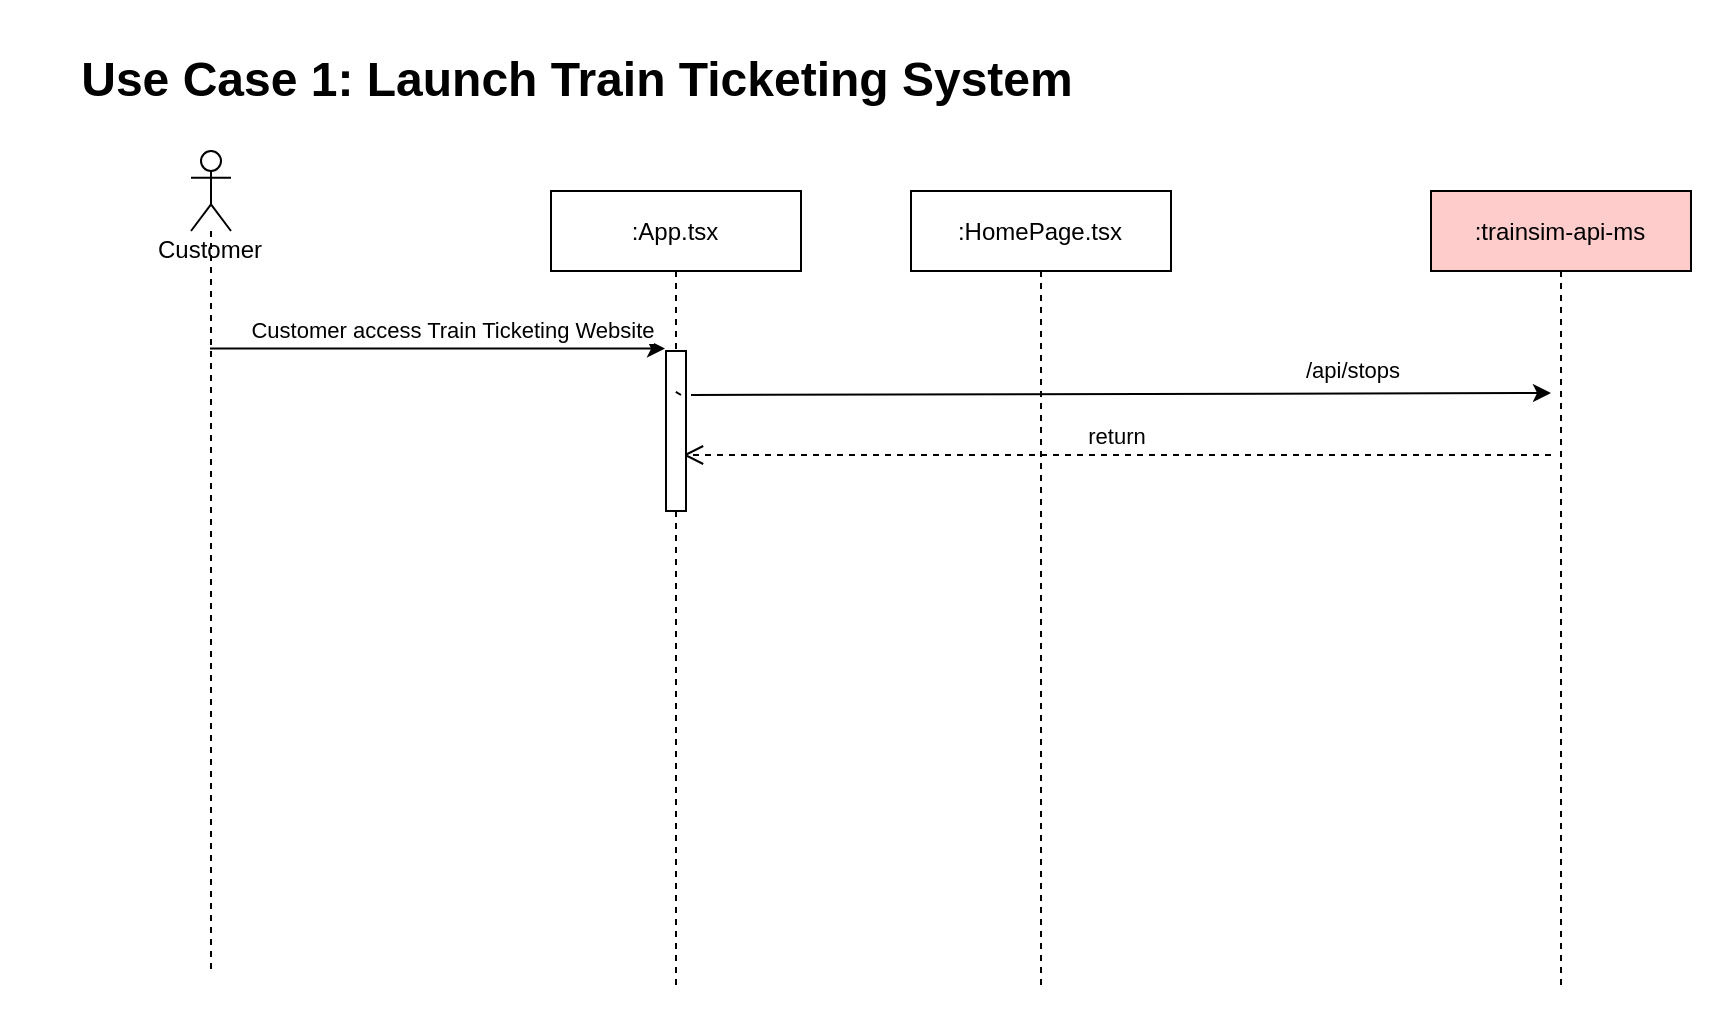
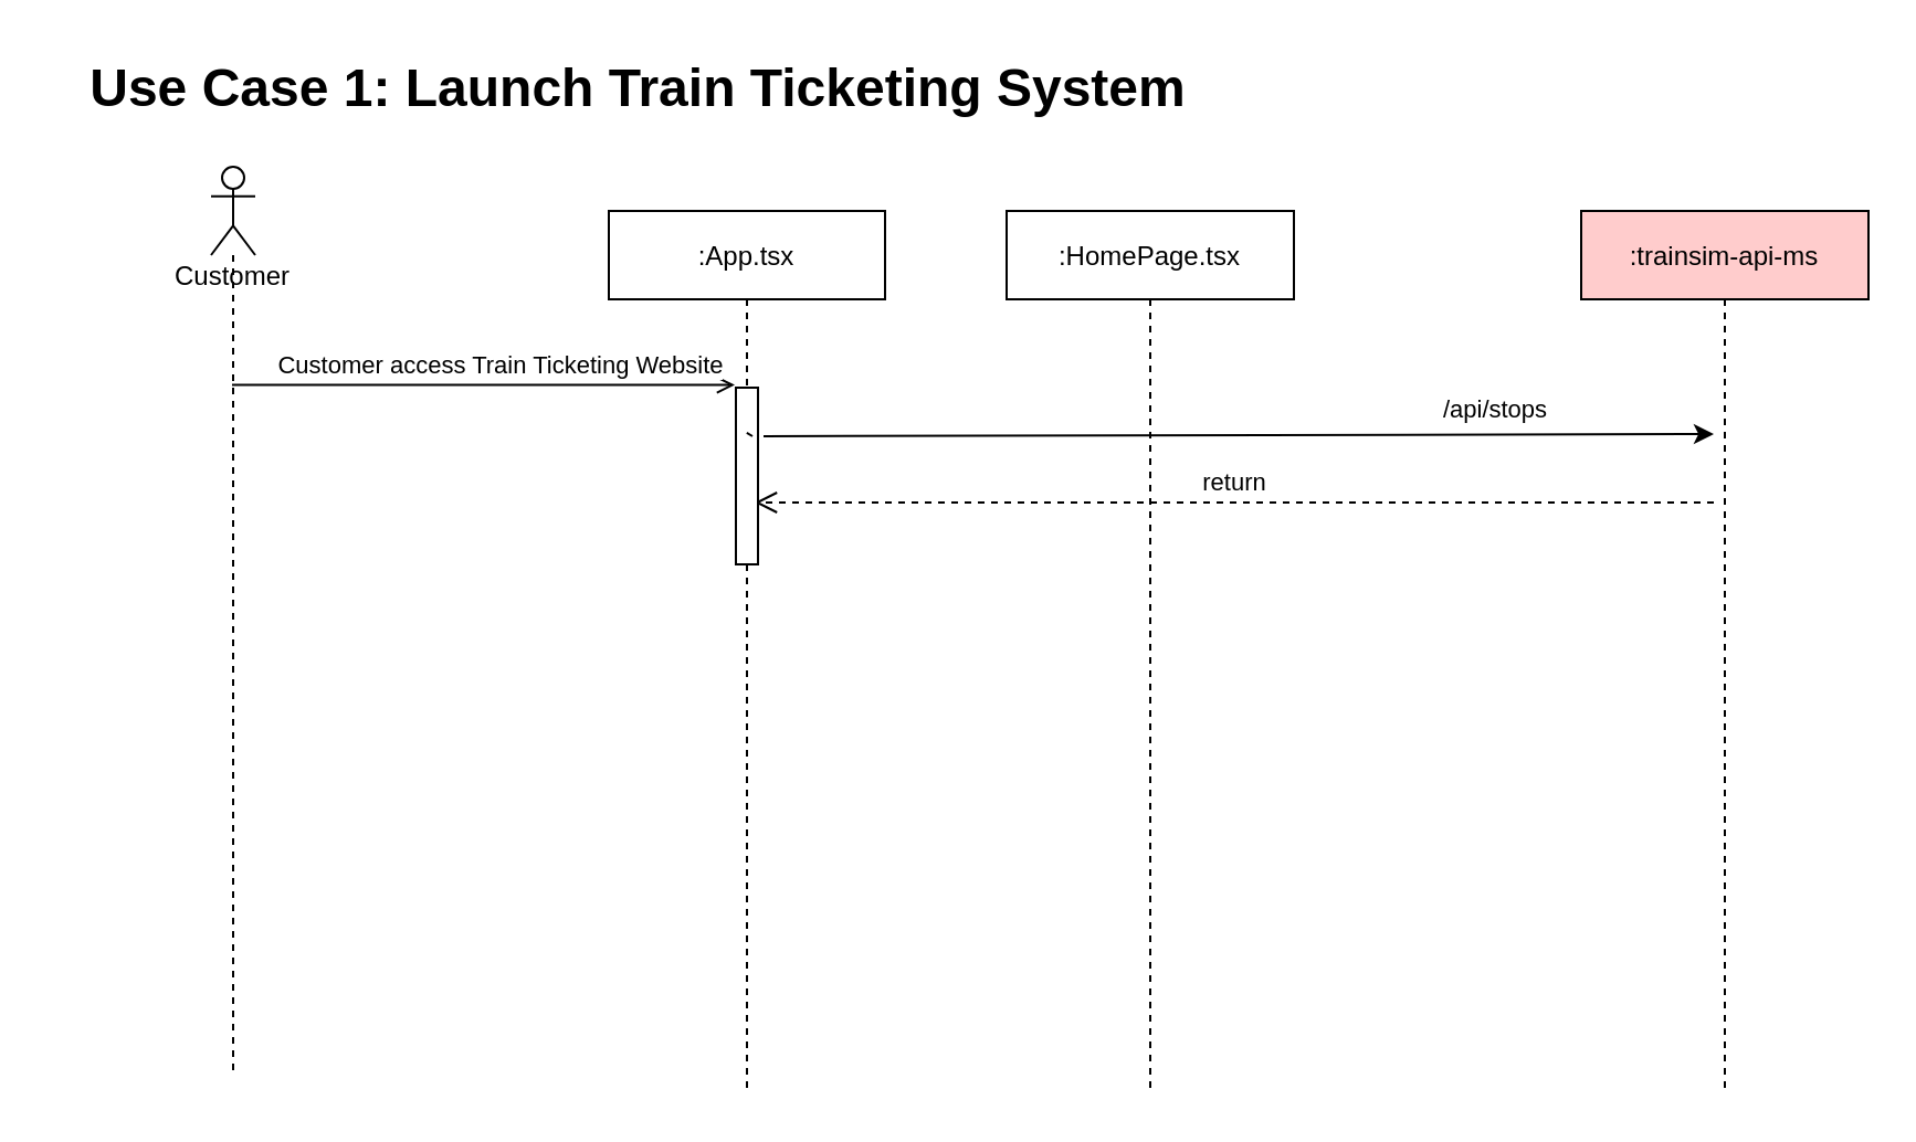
  <mxCell id="0" />
  <mxCell id="1" parent="0" />
  <mxCell id="2" value=":App.tsx" style="shape=umlLifeline;perimeter=lifelinePerimeter;container=1;collapsible=0;recursiveResize=0;rounded=0;shadow=0;strokeWidth=1;" vertex="1" parent="1"><mxGeometry x="275" y="95" width="125" height="400" as="geometry" /></mxCell>
  <mxCell id="3" value=":HomePage.tsx" style="shape=umlLifeline;perimeter=lifelinePerimeter;container=1;collapsible=0;recursiveResize=0;rounded=0;shadow=0;strokeWidth=1;" vertex="1" parent="1"><mxGeometry x="455" y="95" width="130" height="400" as="geometry" /></mxCell>
  <mxCell id="4" value="Customer" style="shape=umlLifeline;participant=umlActor;perimeter=lifelinePerimeter;whiteSpace=wrap;html=1;container=1;collapsible=0;recursiveResize=0;verticalAlign=top;spacingTop=36;outlineConnect=0;" vertex="1" parent="1"><mxGeometry x="95" y="75" width="20" height="410" as="geometry" /></mxCell>
  <mxCell id="5" value="Use Case 1: Launch Train Ticketing System" style="text;strokeColor=none;fillColor=none;html=1;fontSize=24;fontStyle=1;verticalAlign=middle;align=center;" vertex="1" parent="1"><mxGeometry x="20" y="20" width="535" height="40" as="geometry" /></mxCell>
  <mxCell id="6" value=":trainsim-api-ms" style="shape=umlLifeline;perimeter=lifelinePerimeter;container=1;collapsible=0;recursiveResize=0;rounded=0;shadow=0;strokeWidth=1;fillColor=#FFCCCC;" vertex="1" parent="1"><mxGeometry x="715" y="95" width="130" height="400" as="geometry" /></mxCell>
- <mxCell id="7" value="" style="endArrow=classic;html=1;entryX=0.456;entryY=0.197;entryDx=0;entryDy=0;entryPerimeter=0;" edge="1" parent="1" source="4" target="2"><mxGeometry width="50" height="50" relative="1" as="geometry"><mxPoint x="115" y="205" as="sourcePoint" /><mxPoint x="165" y="155" as="targetPoint" /></mxGeometry></mxCell>
+ <mxCell id="7" value="" style="endArrow=open;html=1;entryX=0.456;entryY=0.197;entryDx=0;entryDy=0;entryPerimeter=0;" edge="1" parent="1" source="4" target="2"><mxGeometry width="50" height="50" relative="1" as="geometry"><mxPoint x="115" y="205" as="sourcePoint" /><mxPoint x="165" y="155" as="targetPoint" /></mxGeometry></mxCell>
  <mxCell id="8" value="Customer access Train Ticketing Website" style="edgeLabel;html=1;align=center;verticalAlign=middle;resizable=0;points=[];" vertex="1" connectable="0" parent="7"><mxGeometry x="0.116" y="2" relative="1" as="geometry"><mxPoint x="-6" y="-7" as="offset" /></mxGeometry></mxCell>
  <mxCell id="9" value="" style="endArrow=classic;html=1;startArrow=none;" edge="1" parent="1"><mxGeometry width="50" height="50" relative="1" as="geometry"><mxPoint x="345" y="197" as="sourcePoint" /><mxPoint x="775" y="196" as="targetPoint" /><Array as="points" /></mxGeometry></mxCell>
  <mxCell id="10" value="return" style="html=1;verticalAlign=bottom;endArrow=open;dashed=1;endSize=8;entryX=0.85;entryY=0.65;entryDx=0;entryDy=0;entryPerimeter=0;" edge="1" parent="1" target="11"><mxGeometry relative="1" as="geometry"><mxPoint x="775" y="227" as="sourcePoint" /><mxPoint x="515" y="243" as="targetPoint" /><Array as="points" /></mxGeometry></mxCell>
  <mxCell id="11" value="" style="html=1;points=[];perimeter=orthogonalPerimeter;" vertex="1" parent="1"><mxGeometry x="332.5" y="175" width="10" height="80" as="geometry" /></mxCell>
  <mxCell id="12" value="" style="endArrow=none;html=1;exitX=0.52;exitY=0.255;exitDx=0;exitDy=0;exitPerimeter=0;entryX=0.493;entryY=0.255;entryDx=0;entryDy=0;entryPerimeter=0;" edge="1" parent="1" source="2" target="11"><mxGeometry width="50" height="50" relative="1" as="geometry"><mxPoint x="340" y="197" as="sourcePoint" /><mxPoint x="1003.95" y="197" as="targetPoint" /><Array as="points" /></mxGeometry></mxCell>
  <mxCell id="13" value="&lt;div&gt;/api/stops&lt;/div&gt;" style="edgeLabel;html=1;align=center;verticalAlign=middle;resizable=0;points=[];" vertex="1" connectable="0" parent="12"><mxGeometry x="-0.165" y="4" relative="1" as="geometry"><mxPoint x="338" y="-15" as="offset" /></mxGeometry></mxCell>
